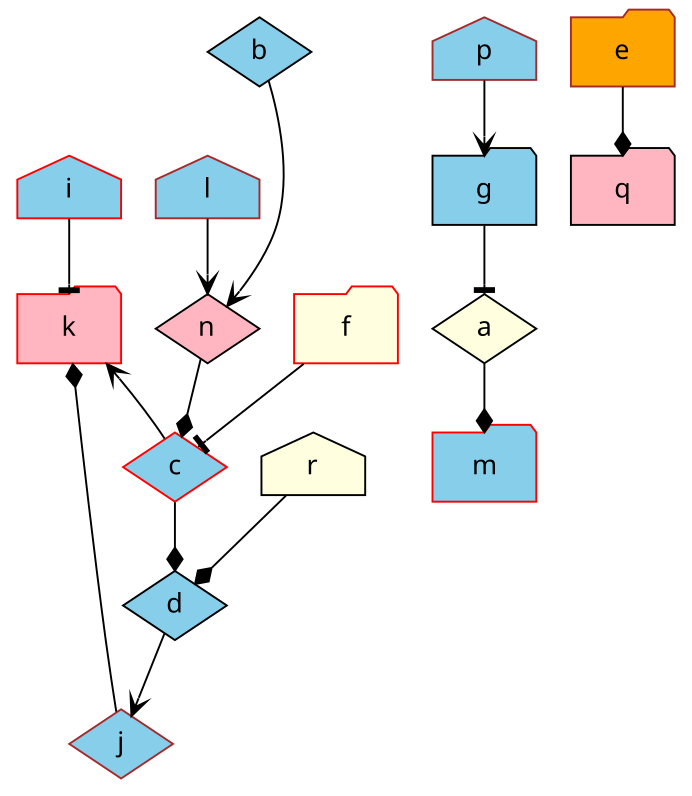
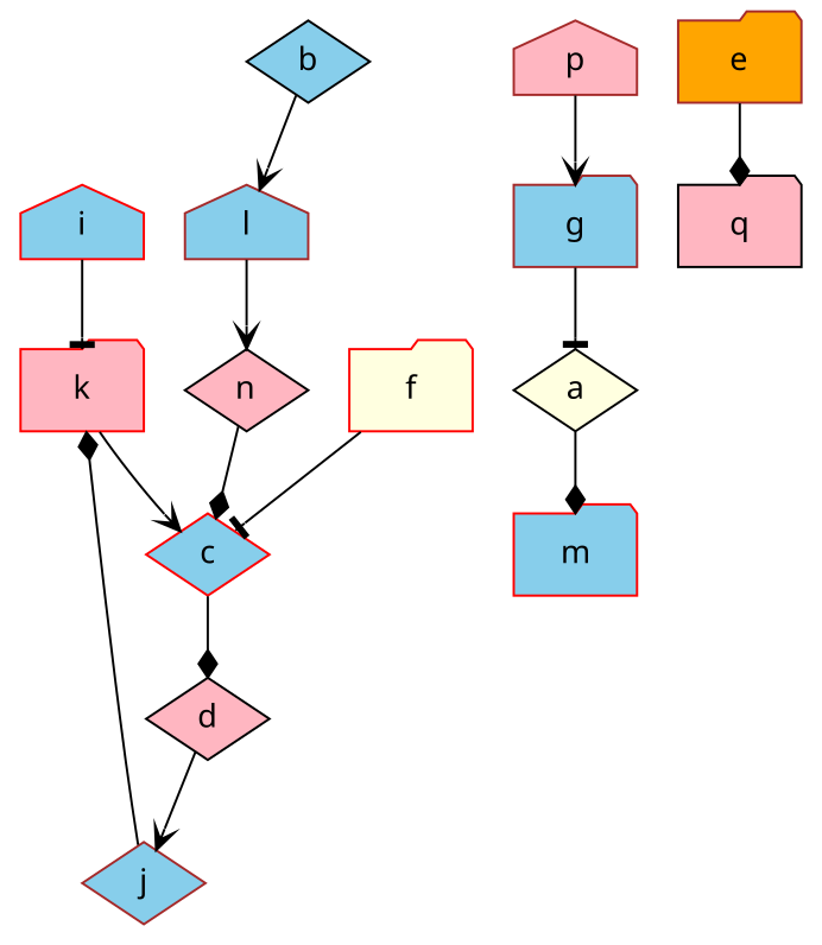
  digraph {
    fontname="Noto Sans"
    node [color=black fillcolor=skyblue fontname="Noto Sans" shape=folder style=filled]
    edge [arrowhead=diamond fontname="Noto Sans"]
    i [color=red shape=house]
    k [color=red fillcolor=lightpink]
    c [color=red shape=diamond]
-   d [shape=diamond]
+   d [fillcolor=lightpink shape=diamond]
    l [color=brown shape=house]
    n [fillcolor=lightpink shape=diamond]
    j [color=brown shape=diamond]
    f [color=red fillcolor=lightyellow]
-   r [fillcolor=lightyellow shape=house]
    a [fillcolor=lightyellow shape=diamond]
    m [color=red]
    b [shape=diamond]
-   p [color=brown shape=house]
-   g
+   p [color=brown fillcolor=lightpink shape=house]
+   g [color=brown]
    e [color=brown fillcolor=orange]
    q [fillcolor=lightpink]
    i -> k [arrowhead=tee]
-   c -> k [arrowhead=vee]
+   k -> c [arrowhead=vee]
    c -> d
    d -> j [arrowhead=vee]
    l -> n [arrowhead=vee]
    n -> c
    j -> k
    f -> c [arrowhead=tee]
-   r -> d
    a -> m
-   b -> n [arrowhead=vee]
+   b -> l [arrowhead=vee]
    p -> g [arrowhead=vee]
    g -> a [arrowhead=tee]
    e -> q
  }
